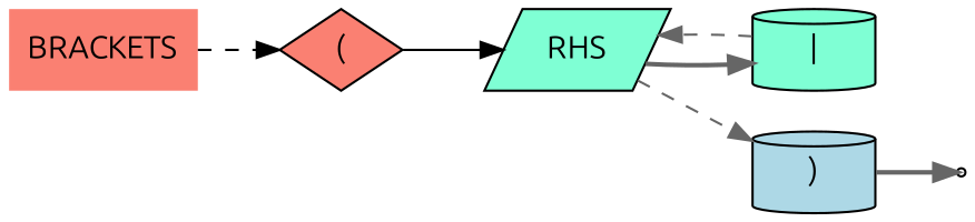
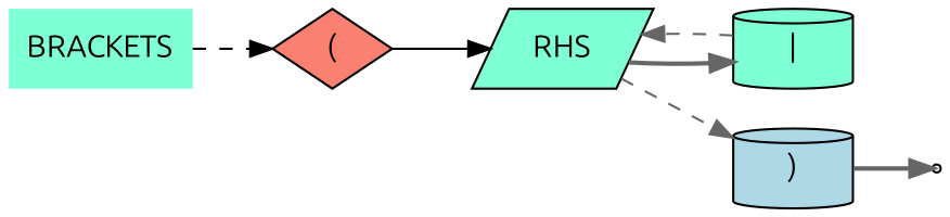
  digraph {
    rankdir=LR
    fontname=Ubuntu
    node [shape=cylinder style=filled fillcolor=salmon fontname=Ubuntu]
    edge [color=gray40 style=dashed fontname=Ubuntu]
-   n1 [label=BRACKETS shape=plaintext]
+   n1 [label=BRACKETS shape=plaintext fillcolor=aquamarine]
    n2 [label="(" shape=diamond]
    n3 [label=RHS shape=parallelogram fillcolor=aquamarine]
    n4 [label="|" fillcolor=aquamarine]
    n5 [label=")" fillcolor=lightblue]
    end [shape=point fillcolor=white]
    n1 -> n2 [color=black]
    n2 -> n3 [color=black style=solid]
    n3 -> n4 [style=bold]
    n3 -> n5
    n4 -> n3
    n5 -> end [style=bold]
  }
